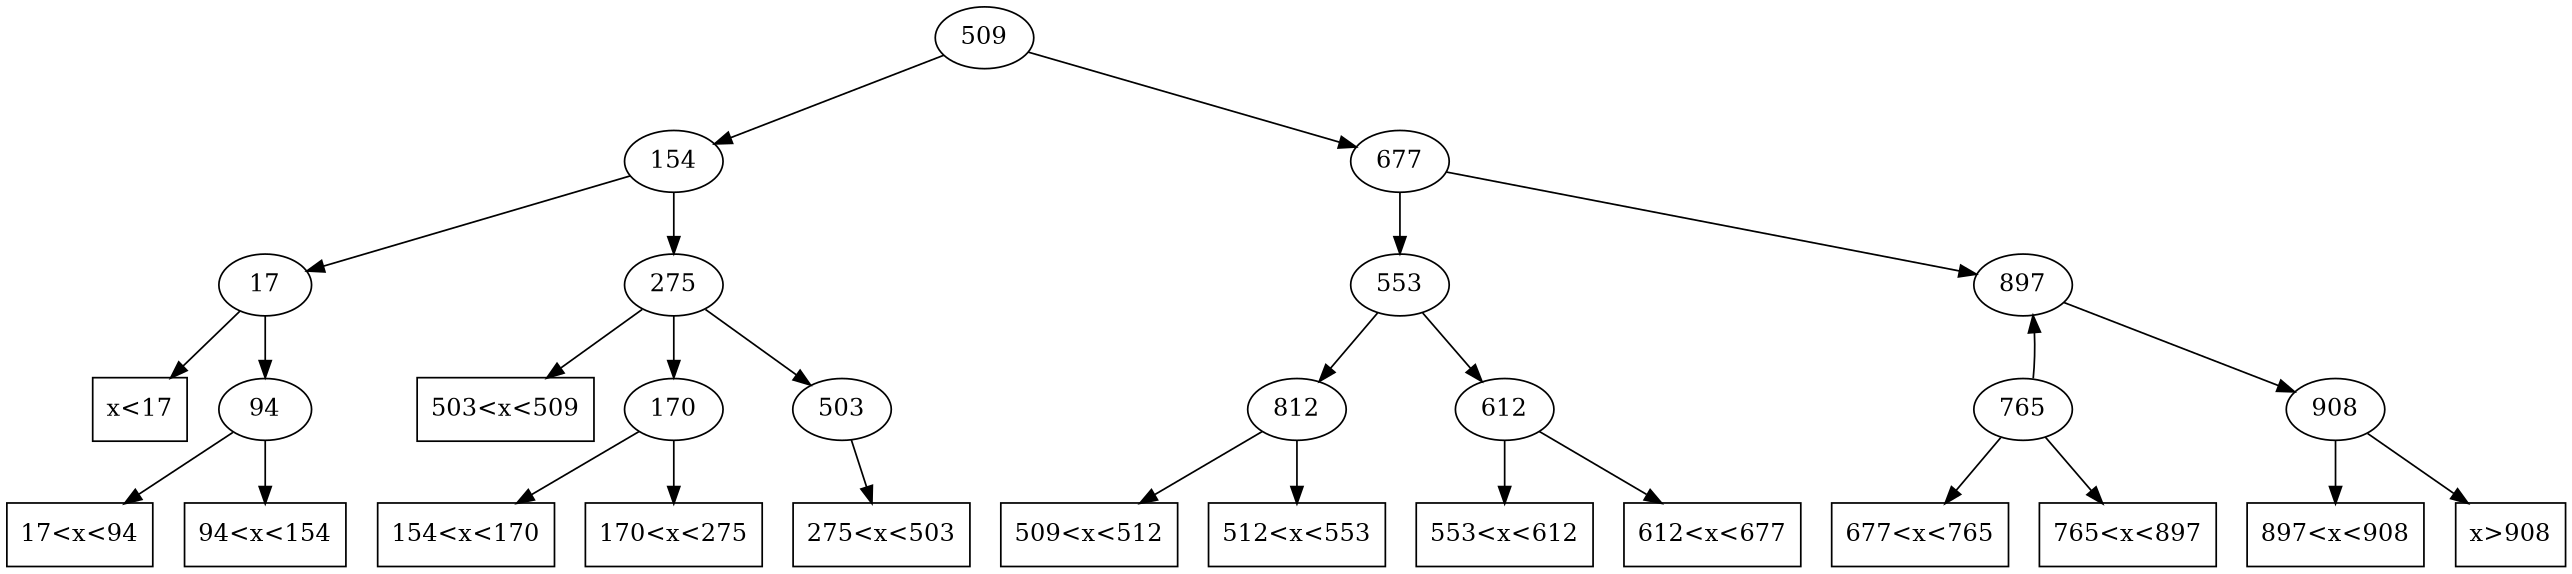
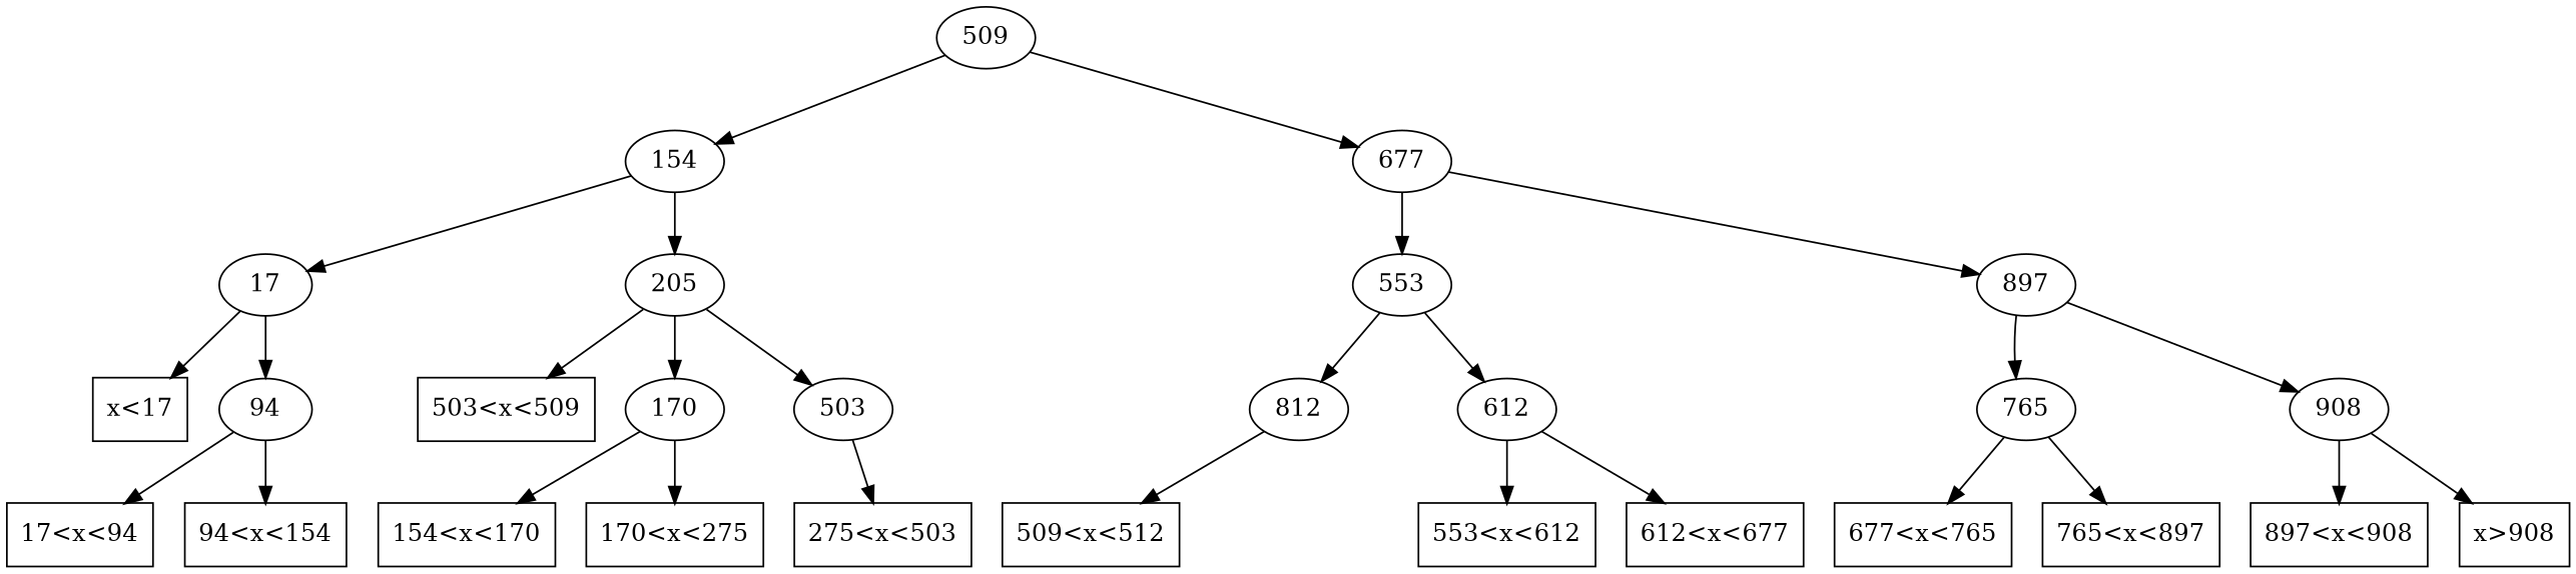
  digraph {
    node [shape=record]
    n1 [label="x\<17"]
    n2 [label="17\<x\<94"]
    n3 [label="94\<x\<154"]
    n4 [label="154\<x\<170"]
    n5 [label="170\<x\<275"]
    n6 [label="275\<x\<503"]
    n7 [label="503\<x\<509"]
    n8 [label="509\<x\<512"]
-   n9 [label="512\<x\<553"]
    n10 [label="553\<x\<612"]
    n11 [label="612\<x\<677"]
    n12 [label="677\<x\<765"]
    n13 [label="765\<x\<897"]
    n14 [label="897\<x\<908"]
    n15 [label="x\>908"]
    n16 [label=17 shape=""]
    n17 [label=94 shape=""]
    n18 [label=154 shape=""]
-   n19 [label=275 shape=""]
+   n19 [label=205 shape=""]
    n20 [label=170 shape=""]
    n21 [label=503 shape=""]
    n22 [label=509 shape=""]
    n23 [label=677 shape=""]
    n24 [label=553 shape=""]
    n25 [label=897 shape=""]
    n26 [label=812 shape=""]
    n27 [label=612 shape=""]
    n28 [label=765 shape=""]
    n29 [label=908 shape=""]
    n16 -> n1
    n16 -> n17
    n17 -> n2
    n17 -> n3
    n18 -> n16
    n18 -> n19
    n19 -> n7
    n19 -> n20
    n19 -> n21
    n20 -> n4
    n20 -> n5
    n21 -> n6
    n22 -> n18
    n22 -> n23
    n23 -> n24
    n23 -> n25
    n24 -> n26
    n24 -> n27
-   n28 -> n25
+   n25 -> n28
    n25 -> n29
    n26 -> n8
-   n26 -> n9
    n27 -> n10
    n27 -> n11
    n28 -> n12
    n28 -> n13
    n29 -> n14
    n29 -> n15
  }
